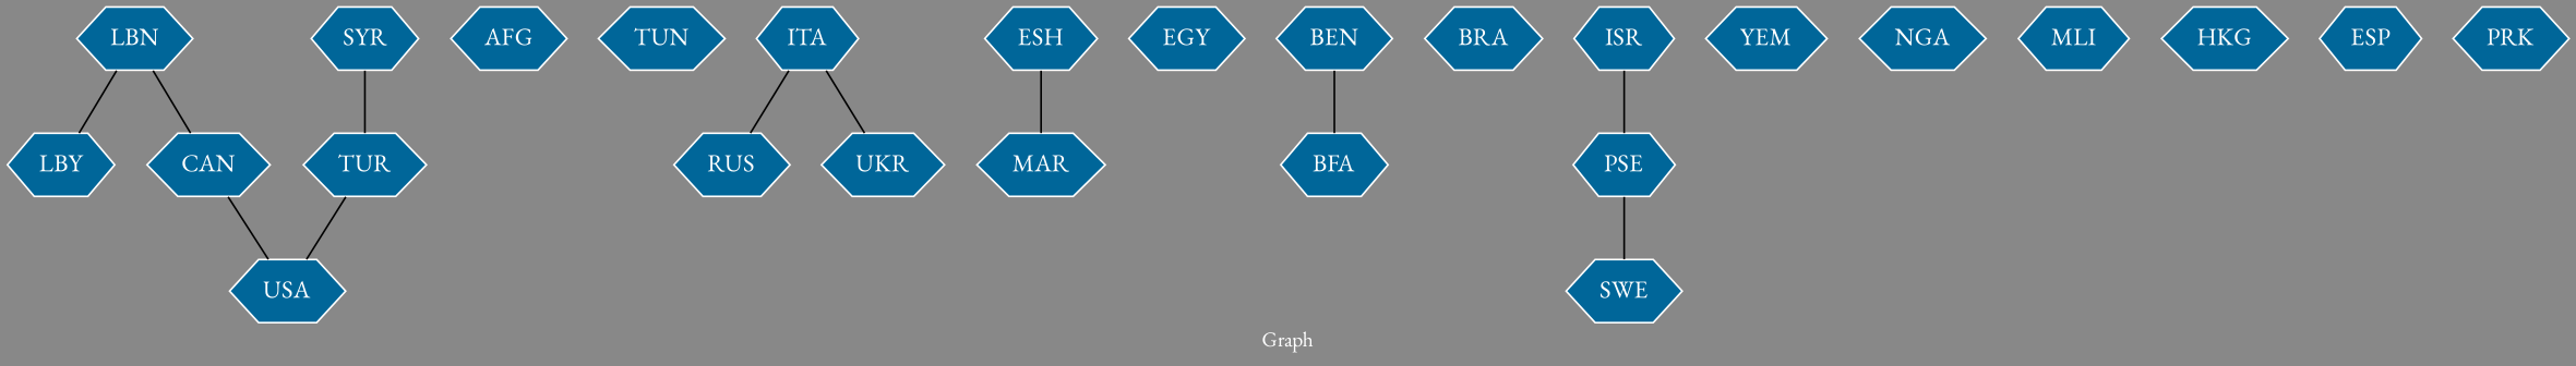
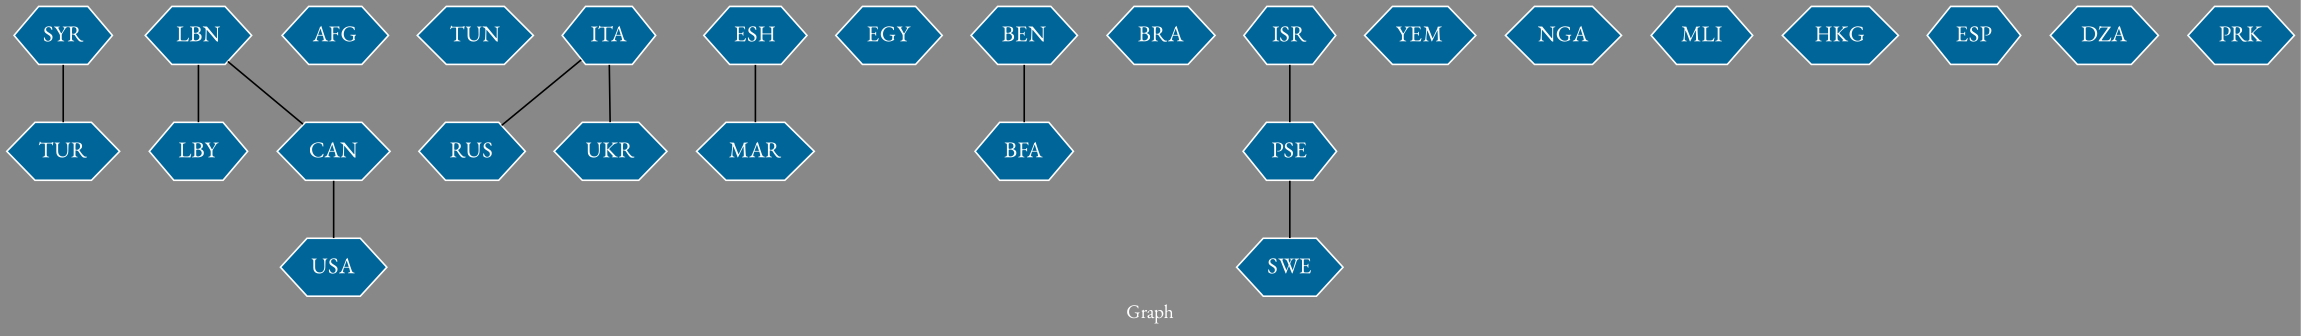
  graph {
    bgcolor="#888888"
    fontcolor=white
    fontname="EB Garamond"
    fontsize=12
    label="Graph"
    node [color=white fillcolor="#006699" fontcolor=white fontname="EB Garamond" shape=hexagon style=filled]
    edge [arrowhead=open color=black fontcolor=white fontname="EB Garamond" fontsize=12 weight=1]
    n1 [label=TUR]
    n2 [label=USA]
    n3 [label=LBY]
    n4 [label=CAN]
    n5 [label=AFG]
    n6 [label=TUN]
    n7 [label=RUS]
    n8 [label=UKR]
    n9 [label=ITA]
    n10 [label=ESH]
    n11 [label=MAR]
    n12 [label=SYR]
    n13 [label=EGY]
    n14 [label=BFA]
    n15 [label=LBN]
    n16 [label=BRA]
    n17 [label=SWE]
    n18 [label=PSE]
    n19 [label=YEM]
    n20 [label=NGA]
    n21 [label=BEN]
    n22 [label=MLI]
    n23 [label=HKG]
    n24 [label=ESP]
+   n25 [label=DZA]
    n26 [label=PRK]
    n27 [label=ISR]
-   n1 -- n2
    n4 -- n2
    n9 -- n7
    n9 -- n8
    n10 -- n11
    n12 -- n1
    n15 -- n3
    n15 -- n4
    n18 -- n17 [weight=2]
    n21 -- n14
    n27 -- n18
  }
